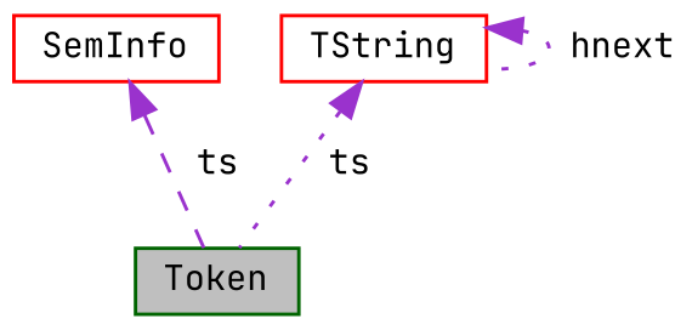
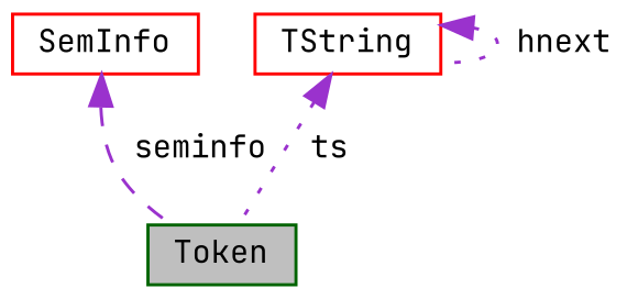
  digraph {
    fontname="JetBrains Mono"
    node [color=red fillcolor=white fontname="JetBrains Mono" fontsize=10 shape=record style=filled]
    edge [color=darkorchid3 dir=back fontname="JetBrains Mono" fontsize=10 labelfontname=Helvetica labelfontsize=10 style=dotted]
    n1 [color=darkgreen fillcolor=grey75 fontcolor=black height=0.2 label=Token width=0.4]
    n2 [height=0.2 label=SemInfo width=0.4]
    n3 [height=0.2 label=TString width=0.4]
-   n2 -> n1 [label=" ts" style=dashed]
+   n2 -> n1 [label=" seminfo" style=dashed]
    n3 -> n1 [label=" ts"]
    n3 -> n3 [label=" hnext"]
  }
